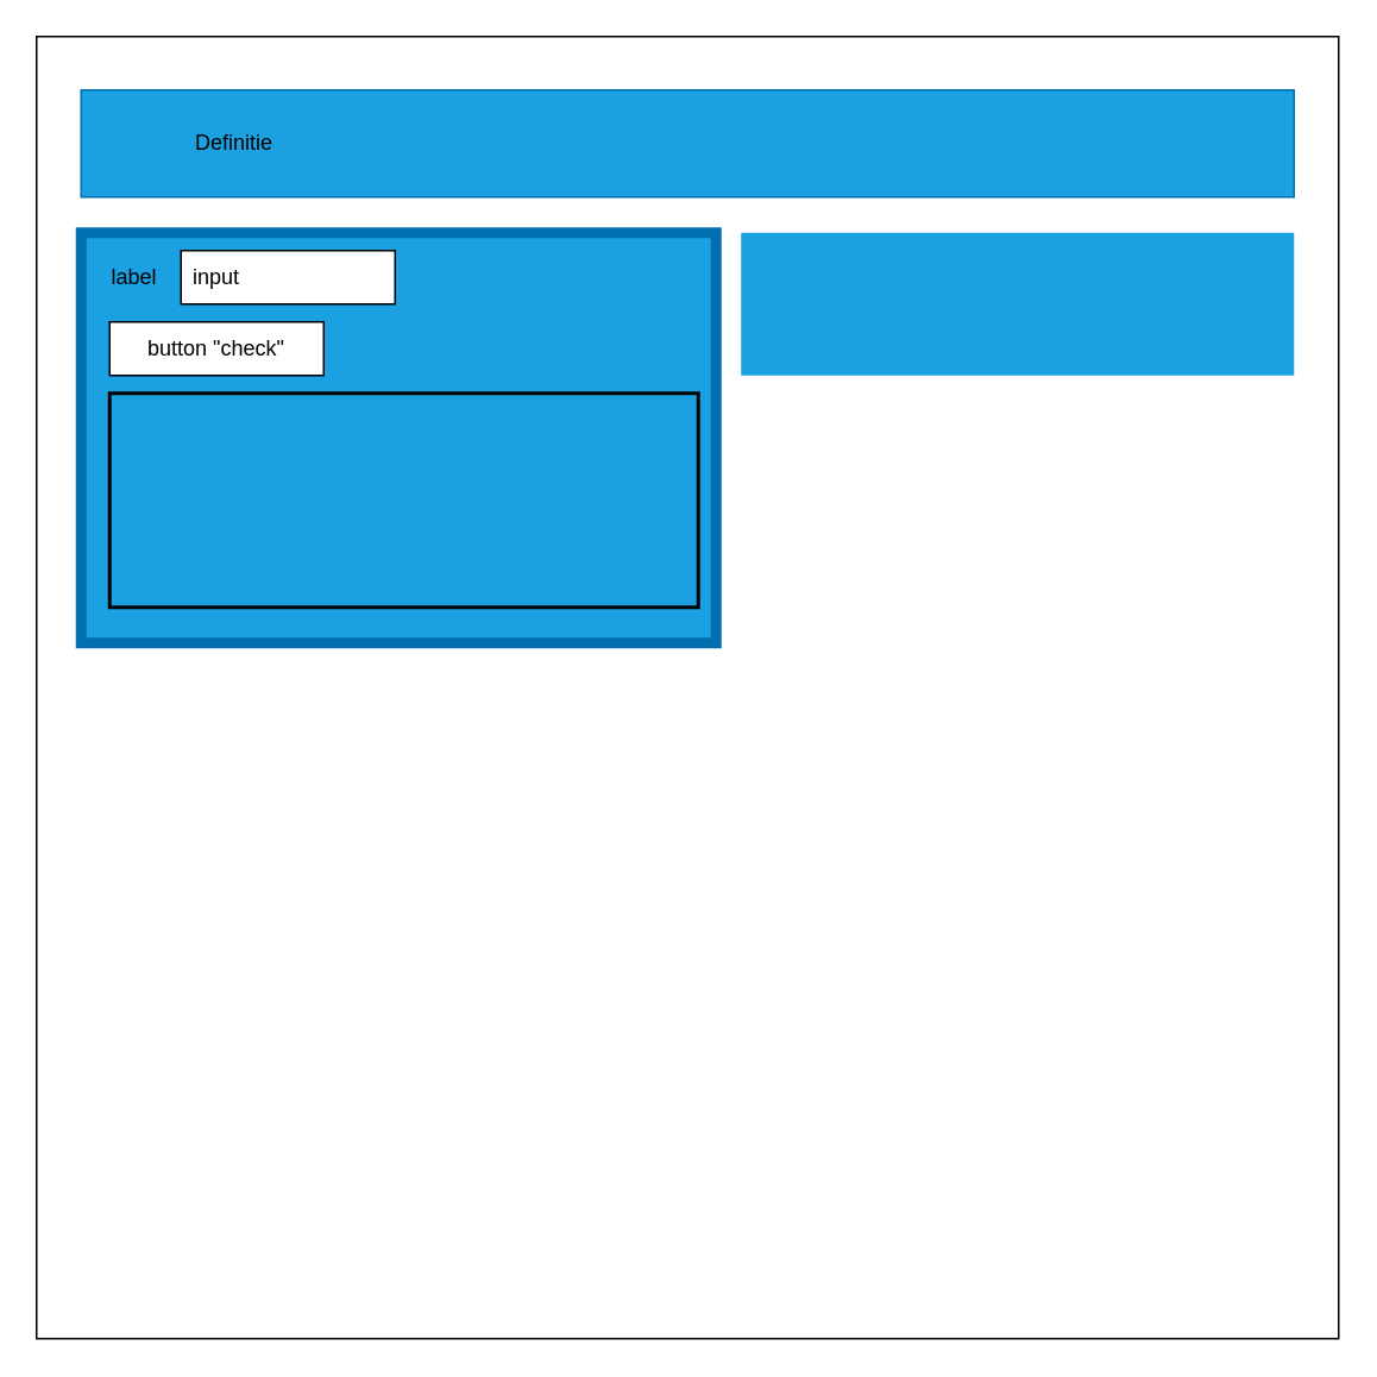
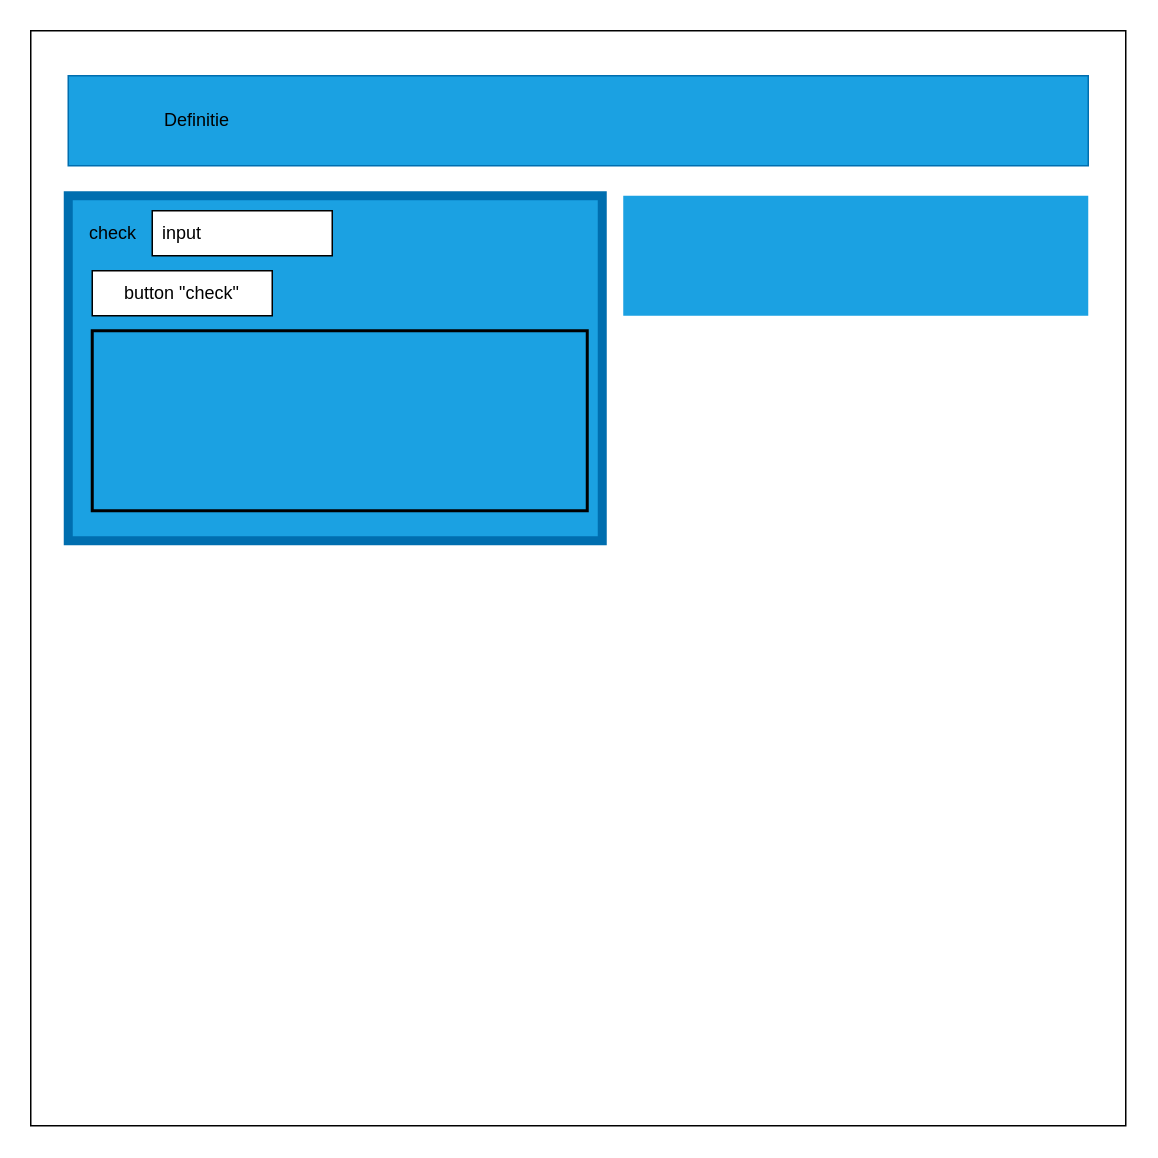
  <mxCell id="0" />
  <mxCell id="1" parent="0" />
  <mxCell id="2" value="" style="whiteSpace=wrap;html=1;aspect=fixed;" parent="1" vertex="1"><mxGeometry x="20" y="20" width="730" height="730" as="geometry" /></mxCell>
  <mxCell id="3" value="" style="rounded=0;whiteSpace=wrap;html=1;fillColor=#1ba1e2;strokeColor=#006EAF;fontColor=#ffffff;" parent="1" vertex="1"><mxGeometry x="45" y="50" width="680" height="60" as="geometry" /></mxCell>
  <mxCell id="4" value="Definitie" style="text;html=1;strokeColor=none;fillColor=none;align=center;verticalAlign=middle;whiteSpace=wrap;rounded=0;strokeWidth=6;" parent="1" vertex="1"><mxGeometry x="51" y="65" width="160" height="30" as="geometry" /></mxCell>
  <mxCell id="5" value="" style="rounded=0;whiteSpace=wrap;html=1;strokeWidth=6;strokeColor=none;fillColor=#1ba1e2;fontColor=#ffffff;" parent="1" vertex="1"><mxGeometry x="415" y="130" width="310" height="80" as="geometry" /></mxCell>
  <mxCell id="6" value="" style="rounded=0;whiteSpace=wrap;html=1;strokeWidth=6;strokeColor=#006EAF;fillColor=#1ba1e2;fontColor=#ffffff;" parent="1" vertex="1"><mxGeometry x="45" y="130" width="356" height="230" as="geometry" /></mxCell>
- <mxCell id="7" value="label" style="text;html=1;strokeColor=none;fillColor=none;align=center;verticalAlign=middle;whiteSpace=wrap;rounded=0;" vertex="1" parent="1"><mxGeometry x="45" y="140" width="60" height="30" as="geometry" /></mxCell>
+ <mxCell id="7" value="check" style="text;html=1;strokeColor=none;fillColor=none;align=center;verticalAlign=middle;whiteSpace=wrap;rounded=0;" vertex="1" parent="1"><mxGeometry x="45" y="140" width="60" height="30" as="geometry" /></mxCell>
  <mxCell id="8" value="" style="rounded=0;whiteSpace=wrap;html=1;" vertex="1" parent="1"><mxGeometry x="101" y="140" width="120" height="30" as="geometry" /></mxCell>
  <mxCell id="9" value="input" style="text;html=1;strokeColor=none;fillColor=none;align=center;verticalAlign=middle;whiteSpace=wrap;rounded=0;" vertex="1" parent="1"><mxGeometry x="91" y="140" width="60" height="30" as="geometry" /></mxCell>
  <mxCell id="10" value="button &quot;check&quot;" style="rounded=0;whiteSpace=wrap;html=1;" vertex="1" parent="1"><mxGeometry x="61" y="180" width="120" height="30" as="geometry" /></mxCell>
  <mxCell id="11" value="" style="rounded=0;whiteSpace=wrap;html=1;fillColor=none;strokeWidth=2;" vertex="1" parent="1"><mxGeometry x="61" y="220" width="330" height="120" as="geometry" /></mxCell>
